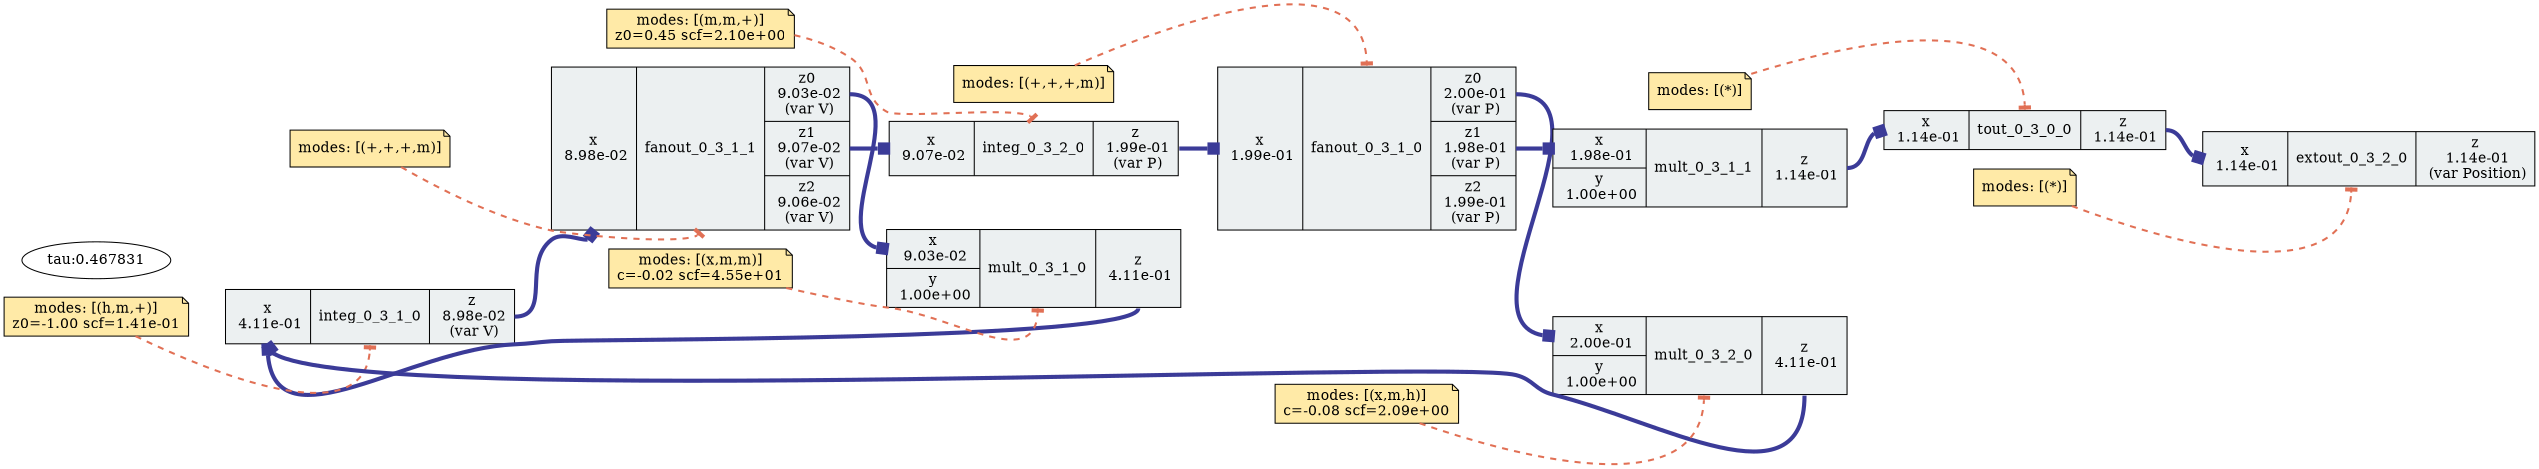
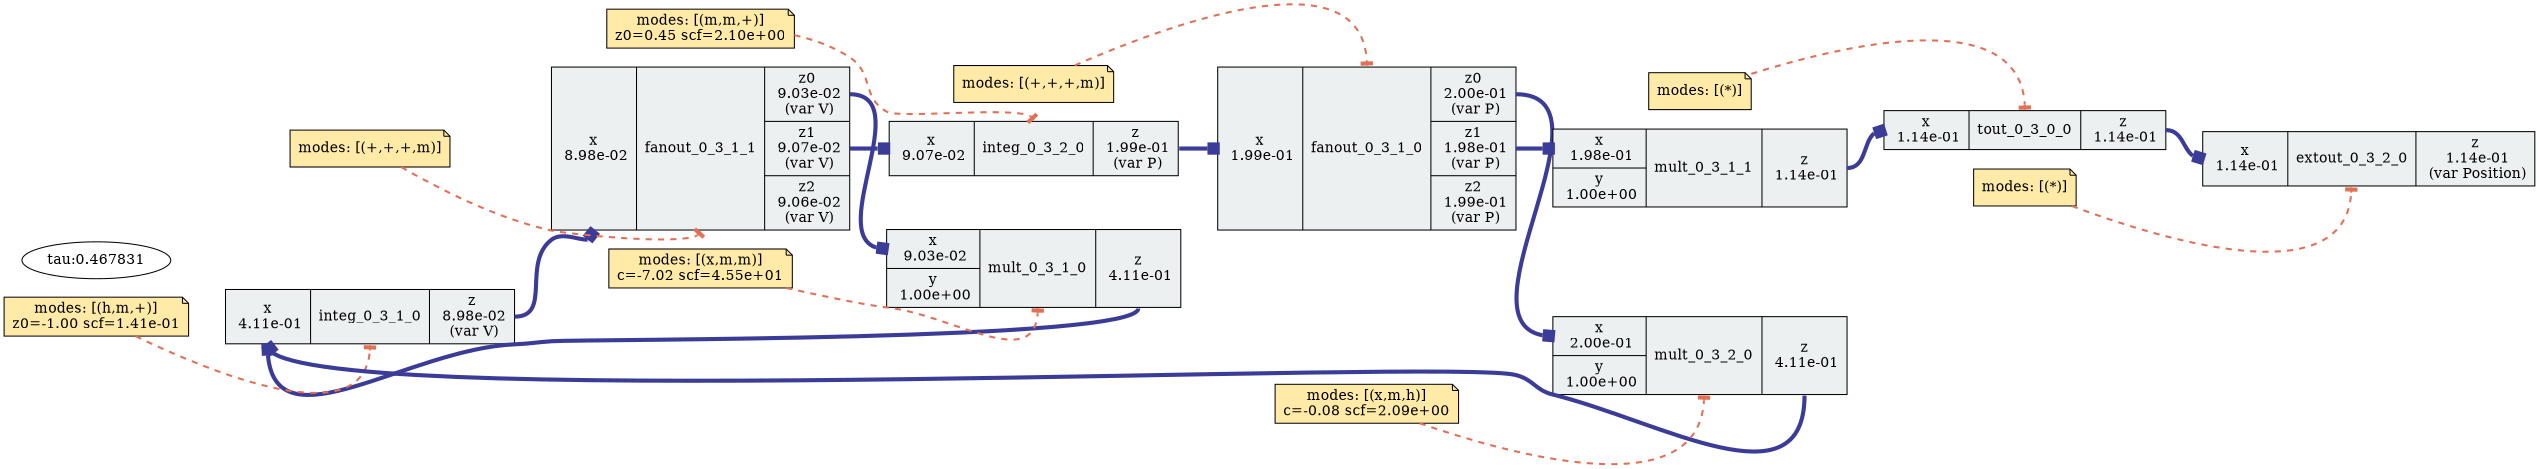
  digraph {
    fontname="DejaVu Serif"
    rankdir=LR
    shape=record
    splines=true
    node [fillcolor="#ecf0f1" fontname="DejaVu Serif" shape=record style=filled]
    edge [arrowhead=box arrowtail=normal color="#3B3B98" fontname="DejaVu Serif" headport=x penwidth=4]
    n1 [label="{{<x> x\n 4.11e-01} |<block> integ_0_3_1_0| {<z> z\n 8.98e-02\n (var V)}}"]
    n2 [label="{{<x> x\n 8.98e-02} |<block> fanout_0_3_1_1| {<z0> z0\n 9.03e-02\n (var V)|<z1> z1\n 9.07e-02\n (var V)|<z2> z2\n 9.06e-02\n (var V)}}"]
    n3 [label="{{<x> x\n 9.07e-02} |<block> integ_0_3_2_0| {<z> z\n 1.99e-01\n (var P)}}"]
    n4 [label="{{<x> x\n 9.03e-02|<y> y\n 1.00e+00} |<block> mult_0_3_1_0| {<z> z\n 4.11e-01}}"]
    n5 [fillcolor="#ffeaa7" label="\modes: [(h,m,+)]\nz0=-1.00 scf=1.41e-01" shape=note]
    n6 [label="{{<x> x\n 1.99e-01} |<block> fanout_0_3_1_0| {<z0> z0\n 2.00e-01\n (var P)|<z1> z1\n 1.98e-01\n (var P)|<z2> z2\n 1.99e-01\n (var P)}}"]
    n7 [label="{{<x> x\n 2.00e-01|<y> y\n 1.00e+00} |<block> mult_0_3_2_0| {<z> z\n 4.11e-01}}"]
    n8 [label="{{<x> x\n 1.98e-01|<y> y\n 1.00e+00} |<block> mult_0_3_1_1| {<z> z\n 1.14e-01}}"]
    n9 [fillcolor="#ffeaa7" label="\modes: [(m,m,+)]\nz0=0.45 scf=2.10e+00" shape=note]
    n10 [fillcolor="#ffeaa7" label="\modes: [(x,m,h)]\nc=-0.08 scf=2.09e+00" shape=note]
-   n11 [fillcolor="#ffeaa7" label="\modes: [(x,m,m)]\nc=-0.02 scf=4.55e+01" shape=note]
+   n11 [fillcolor="#ffeaa7" label="\modes: [(x,m,m)]\nc=-7.02 scf=4.55e+01" shape=note]
    n12 [label="{{<x> x\n 1.14e-01} |<block> tout_0_3_0_0| {<z> z\n 1.14e-01}}"]
    n13 [label="{{<x> x\n 1.14e-01} |<block> extout_0_3_2_0| {<z> z\n 1.14e-01\n (var Position)}}"]
    n14 [fillcolor="#ffeaa7" label="\modes: [(*)]" shape=note]
    n15 [fillcolor="#ffeaa7" label="\modes: [(+,+,+,m)]" shape=note]
    n16 [fillcolor="#ffeaa7" label="\modes: [(+,+,+,m)]" shape=note]
    n17 [fillcolor="#ffeaa7" label="\modes: [(*)]" shape=note]
    n18 [label="tau:0.467831" fillcolor="" shape="" style=""]
    n1 -> n2 [tailport=z]
    n2 -> n3 [tailport=z1]
    n2 -> n4 [tailport=z0]
    n3 -> n6 [tailport=z]
    n4 -> n1 [tailport=z]
    n5 -> n1 [arrowhead=tee color="#e17055" headport=block penwidth=2 style=dashed]
    n6 -> n7 [tailport=z0]
    n6 -> n8 [tailport=z1]
    n7 -> n1 [tailport=z]
    n8 -> n12 [tailport=z]
    n9 -> n3 [arrowhead=tee color="#e17055" headport=block penwidth=2 style=dashed]
    n10 -> n7 [arrowhead=tee color="#e17055" headport=block penwidth=2 style=dashed]
    n11 -> n4 [arrowhead=tee color="#e17055" headport=block penwidth=2 style=dashed]
    n12 -> n13 [tailport=z]
    n14 -> n13 [arrowhead=tee color="#e17055" headport=block penwidth=2 style=dashed]
    n15 -> n2 [arrowhead=tee color="#e17055" headport=block penwidth=2 style=dashed]
    n16 -> n6 [arrowhead=tee color="#e17055" headport=block penwidth=2 style=dashed]
    n17 -> n12 [arrowhead=tee color="#e17055" headport=block penwidth=2 style=dashed]
  }
